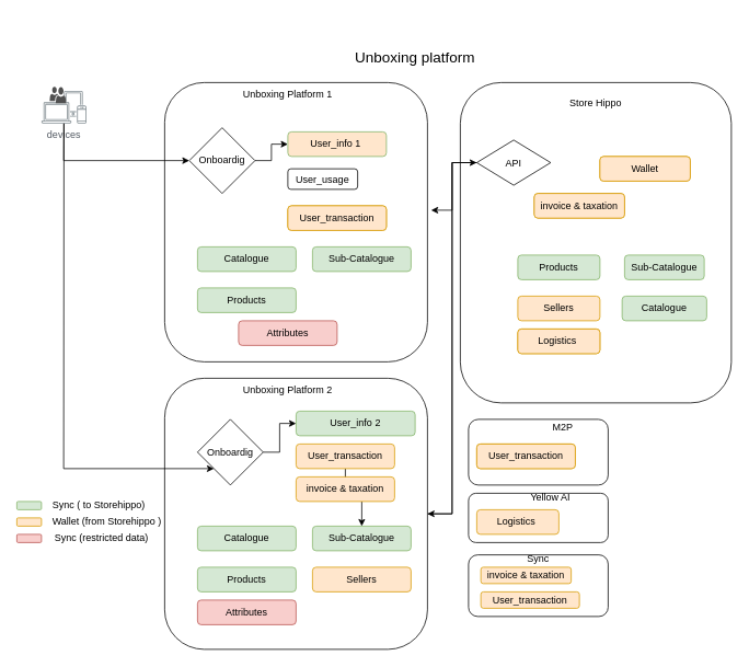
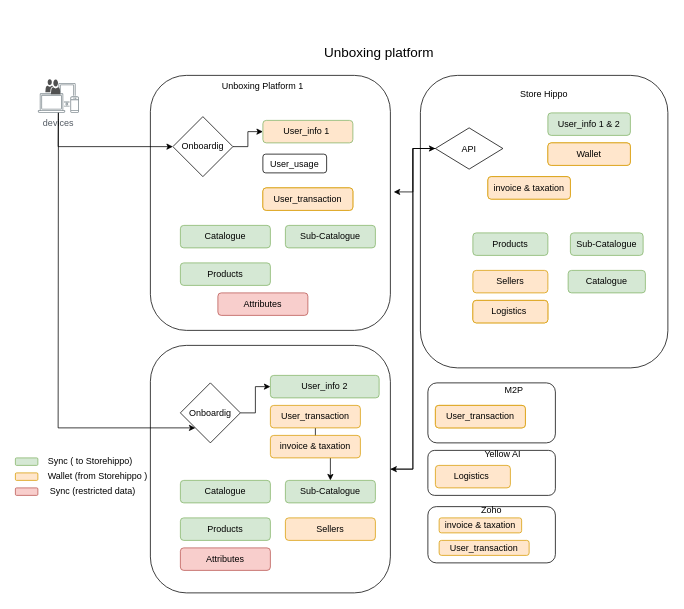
  <mxCell id="0" />
  <mxCell id="1" parent="0" />
  <mxCell id="2" value="" style="rounded=1;whiteSpace=wrap;html=1;" parent="1" vertex="1"><mxGeometry x="570" y="510" width="170" height="80" as="geometry" /></mxCell>
  <mxCell id="3" value="devices" style="sketch=0;outlineConnect=0;gradientColor=none;fontColor=#545B64;strokeColor=none;fillColor=#879196;dashed=0;verticalLabelPosition=bottom;verticalAlign=top;align=center;html=1;fontSize=12;fontStyle=0;aspect=fixed;shape=mxgraph.aws4.illustration_devices;pointerEvents=1" parent="1" vertex="1"><mxGeometry x="50" y="110" width="54.79" height="40" as="geometry" /></mxCell>
  <mxCell id="4" value="" style="rounded=1;whiteSpace=wrap;html=1;" parent="1" vertex="1"><mxGeometry x="200" y="100" width="320" height="340" as="geometry" /></mxCell>
  <mxCell id="5" value="Catalogue" style="rounded=1;whiteSpace=wrap;html=1;fillColor=#d5e8d4;strokeColor=#82b366;" parent="1" vertex="1"><mxGeometry x="240" y="300" width="120" height="30" as="geometry" /></mxCell>
  <mxCell id="6" style="edgeStyle=orthogonalEdgeStyle;rounded=0;orthogonalLoop=1;jettySize=auto;html=1;entryX=0;entryY=0.5;entryDx=0;entryDy=0;" parent="1" source="7" target="22" edge="1"><mxGeometry relative="1" as="geometry" /></mxCell>
  <mxCell id="7" value="Onboardig" style="rhombus;whiteSpace=wrap;html=1;" parent="1" vertex="1"><mxGeometry x="230" y="155" width="80" height="80" as="geometry" /></mxCell>
  <mxCell id="8" value="Unboxing Platform 1" style="text;html=1;strokeColor=none;fillColor=none;align=center;verticalAlign=middle;whiteSpace=wrap;rounded=0;" parent="1" vertex="1"><mxGeometry x="280" y="100" width="140" height="30" as="geometry" /></mxCell>
  <mxCell id="9" value="" style="sketch=0;pointerEvents=1;shadow=0;dashed=0;html=1;strokeColor=none;labelPosition=center;verticalLabelPosition=bottom;verticalAlign=top;align=center;fillColor=#505050;shape=mxgraph.mscae.intune.user_group" parent="1" vertex="1"><mxGeometry y="105" width="20" height="20" as="geometry" x="60" /></mxCell>
  <mxCell id="10" value="User_usage" style="rounded=1;whiteSpace=wrap;html=1;" parent="1" vertex="1"><mxGeometry x="350" y="205" width="85" height="25" as="geometry" /></mxCell>
  <mxCell id="11" value="Products" style="rounded=1;whiteSpace=wrap;html=1;fillColor=#d5e8d4;strokeColor=#82b366;" parent="1" vertex="1"><mxGeometry x="240" y="350" width="120" height="30" as="geometry" /></mxCell>
  <mxCell id="12" value="Sub-Catalogue" style="rounded=1;whiteSpace=wrap;html=1;fillColor=#d5e8d4;strokeColor=#82b366;" parent="1" vertex="1"><mxGeometry x="380" y="300" width="120" height="30" as="geometry" /></mxCell>
  <mxCell id="13" value="Attributes" style="rounded=1;whiteSpace=wrap;html=1;fillColor=#f8cecc;strokeColor=#b85450;" parent="1" vertex="1"><mxGeometry x="290" y="390" width="120" height="30" as="geometry" /></mxCell>
  <mxCell id="14" value="" style="rounded=1;whiteSpace=wrap;html=1;" parent="1" vertex="1"><mxGeometry x="560" y="100" width="330" height="390" as="geometry" /></mxCell>
  <mxCell id="15" value="Store Hippo" style="text;html=1;strokeColor=none;fillColor=none;align=center;verticalAlign=middle;whiteSpace=wrap;rounded=0;" parent="1" vertex="1"><mxGeometry x="690" y="110" width="70" height="30" as="geometry" /></mxCell>
  <mxCell id="16" value="Catalogue" style="rounded=1;whiteSpace=wrap;html=1;fillColor=#d5e8d4;strokeColor=#82b366;" parent="1" vertex="1"><mxGeometry x="757" y="360" width="103" height="30" as="geometry" /></mxCell>
+ <mxCell id="17" value="User_info 1 &amp;amp; 2" style="rounded=1;whiteSpace=wrap;html=1;fillColor=#d5e8d4;strokeColor=#82b366;" parent="1" vertex="1"><mxGeometry x="730" y="150" width="110" height="30" as="geometry" /></mxCell>
  <mxCell id="18" value="Products" style="rounded=1;whiteSpace=wrap;html=1;fillColor=#d5e8d4;strokeColor=#82b366;" parent="1" vertex="1"><mxGeometry x="630" y="310" width="100" height="30" as="geometry" /></mxCell>
  <mxCell id="19" value="Sub-Catalogue" style="rounded=1;whiteSpace=wrap;html=1;fillColor=#d5e8d4;strokeColor=#82b366;" parent="1" vertex="1"><mxGeometry x="760" y="310" width="97" height="30" as="geometry" /></mxCell>
  <mxCell id="20" value="" style="rounded=1;whiteSpace=wrap;html=1;fillColor=#d5e8d4;strokeColor=#82b366;" parent="1" vertex="1"><mxGeometry x="20" y="610" width="30" height="10" as="geometry" /></mxCell>
  <mxCell id="21" value="Sync ( to Storehippo)" style="text;html=1;strokeColor=none;fillColor=none;align=center;verticalAlign=middle;whiteSpace=wrap;rounded=0;" parent="1" vertex="1"><mxGeometry x="50" y="600" width="140" height="30" as="geometry" /></mxCell>
  <mxCell id="22" value="User_info 1&amp;nbsp;" style="rounded=1;whiteSpace=wrap;html=1;fillColor=#ffe6cc;strokeColor=#82b366;" parent="1" vertex="1"><mxGeometry x="350" y="160" width="120" height="30" as="geometry" /></mxCell>
  <mxCell id="23" value="User_transaction" style="rounded=1;whiteSpace=wrap;html=1;fillColor=#ffe6cc;strokeColor=#d79b00;" parent="1" vertex="1"><mxGeometry x="350" y="250" width="120" height="30" as="geometry" /></mxCell>
  <mxCell id="24" style="edgeStyle=orthogonalEdgeStyle;rounded=0;orthogonalLoop=1;jettySize=auto;html=1;entryX=1.014;entryY=0.457;entryDx=0;entryDy=0;entryPerimeter=0;" parent="1" source="26" target="4" edge="1"><mxGeometry relative="1" as="geometry" /></mxCell>
  <mxCell id="25" style="edgeStyle=orthogonalEdgeStyle;rounded=0;orthogonalLoop=1;jettySize=auto;html=1;entryX=1;entryY=0.5;entryDx=0;entryDy=0;" parent="1" source="26" target="34" edge="1"><mxGeometry relative="1" as="geometry" /></mxCell>
  <mxCell id="26" value="API" style="rhombus;whiteSpace=wrap;html=1;" parent="1" vertex="1"><mxGeometry x="580" y="170" width="90" height="55" as="geometry" /></mxCell>
  <mxCell id="27" value="" style="rounded=1;whiteSpace=wrap;html=1;fillColor=#ffe6cc;strokeColor=#d79b00;" parent="1" vertex="1"><mxGeometry x="20" y="630" width="30" height="10" as="geometry" /></mxCell>
  <mxCell id="28" value="Wallet (from Storehippo )" style="text;html=1;strokeColor=none;fillColor=none;align=center;verticalAlign=middle;whiteSpace=wrap;rounded=0;" parent="1" vertex="1"><mxGeometry y="605" width="140" height="60" as="geometry" x="60" /></mxCell>
  <mxCell id="29" value="Wallet" style="rounded=1;whiteSpace=wrap;html=1;fillColor=#ffe6cc;strokeColor=#d79b00;" parent="1" vertex="1"><mxGeometry x="730" y="190" width="110" height="30" as="geometry" /></mxCell>
  <mxCell id="30" value="" style="endArrow=classic;html=1;rounded=0;entryX=0;entryY=0.5;entryDx=0;entryDy=0;" parent="1" source="3" target="7" edge="1"><mxGeometry width="50" height="50" relative="1" as="geometry"><mxPoint x="110" y="280" as="sourcePoint" /><mxPoint x="160" y="230" as="targetPoint" /><Array as="points"><mxPoint x="77" y="195" /></Array></mxGeometry></mxCell>
  <mxCell id="31" value="" style="rounded=1;whiteSpace=wrap;html=1;fillColor=#f8cecc;strokeColor=#b85450;" parent="1" vertex="1"><mxGeometry x="20" y="650" width="30" height="10" as="geometry" /></mxCell>
  <mxCell id="32" value="Sync (restricted data)&amp;nbsp; &amp;nbsp;&amp;nbsp;" style="text;html=1;strokeColor=none;fillColor=none;align=center;verticalAlign=middle;whiteSpace=wrap;rounded=0;" parent="1" vertex="1"><mxGeometry y="640" width="140" height="30" as="geometry" x="60" /></mxCell>
  <mxCell id="33" style="edgeStyle=orthogonalEdgeStyle;rounded=0;orthogonalLoop=1;jettySize=auto;html=1;entryX=0;entryY=0.5;entryDx=0;entryDy=0;" parent="1" source="34" target="26" edge="1"><mxGeometry relative="1" as="geometry" /></mxCell>
  <mxCell id="34" value="" style="rounded=1;whiteSpace=wrap;html=1;" parent="1" vertex="1"><mxGeometry x="200" y="460" width="320" height="330" as="geometry" /></mxCell>
  <mxCell id="35" value="Catalogue" style="rounded=1;whiteSpace=wrap;html=1;fillColor=#d5e8d4;strokeColor=#82b366;" parent="1" vertex="1"><mxGeometry x="240" y="640" width="120" height="30" as="geometry" /></mxCell>
- <mxCell id="36" value="Unboxing Platform 2" style="text;html=1;strokeColor=none;fillColor=none;align=center;verticalAlign=middle;whiteSpace=wrap;rounded=0;" parent="1" vertex="1"><mxGeometry x="280" y="460" width="140" height="30" as="geometry" /></mxCell>
  <mxCell id="37" value="Products" style="rounded=1;whiteSpace=wrap;html=1;fillColor=#d5e8d4;strokeColor=#82b366;" parent="1" vertex="1"><mxGeometry x="240" y="690" width="120" height="30" as="geometry" /></mxCell>
  <mxCell id="38" value="Sub-Catalogue" style="rounded=1;whiteSpace=wrap;html=1;fillColor=#d5e8d4;strokeColor=#82b366;" parent="1" vertex="1"><mxGeometry x="380" y="640" width="120" height="30" as="geometry" /></mxCell>
  <mxCell id="39" value="Attributes" style="rounded=1;whiteSpace=wrap;html=1;fillColor=#f8cecc;strokeColor=#b85450;" parent="1" vertex="1"><mxGeometry x="240" y="730" width="120" height="30" as="geometry" /></mxCell>
  <mxCell id="40" style="edgeStyle=orthogonalEdgeStyle;rounded=0;orthogonalLoop=1;jettySize=auto;html=1;exitX=0.5;exitY=1;exitDx=0;exitDy=0;" parent="1" source="13" target="13" edge="1"><mxGeometry relative="1" as="geometry" /></mxCell>
  <mxCell id="41" style="edgeStyle=orthogonalEdgeStyle;rounded=0;orthogonalLoop=1;jettySize=auto;html=1;entryX=0;entryY=0.5;entryDx=0;entryDy=0;" parent="1" source="42" target="43" edge="1"><mxGeometry relative="1" as="geometry" /></mxCell>
  <mxCell id="42" value="Onboardig" style="rhombus;whiteSpace=wrap;html=1;" parent="1" vertex="1"><mxGeometry x="240" y="510" width="80" height="80" as="geometry" /></mxCell>
  <mxCell id="43" value="User_info 2" style="rounded=1;whiteSpace=wrap;html=1;fillColor=#d5e8d4;strokeColor=#82b366;" parent="1" vertex="1"><mxGeometry x="360" y="500" width="145" height="30" as="geometry" /></mxCell>
  <mxCell id="44" value="" style="edgeStyle=orthogonalEdgeStyle;rounded=0;orthogonalLoop=1;jettySize=auto;html=1;fontSize=24;" edge="1" parent="1" source="45" target="38"><mxGeometry relative="1" as="geometry" /></mxCell>
  <mxCell id="45" value="User_transaction" style="rounded=1;whiteSpace=wrap;html=1;fillColor=#ffe6cc;strokeColor=#d79b00;" parent="1" vertex="1"><mxGeometry x="360" y="540" width="120" height="30" as="geometry" /></mxCell>
  <mxCell id="46" value="" style="endArrow=classic;html=1;rounded=0;entryX=0;entryY=1;entryDx=0;entryDy=0;" parent="1" source="3" target="42" edge="1"><mxGeometry width="50" height="50" relative="1" as="geometry"><mxPoint x="92.4" y="380" as="sourcePoint" /><mxPoint x="142.4" y="330" as="targetPoint" /><Array as="points"><mxPoint x="77" y="570" /></Array></mxGeometry></mxCell>
  <mxCell id="47" value="Sellers" style="rounded=1;whiteSpace=wrap;html=1;fillColor=#ffe6cc;strokeColor=#d79b00;" parent="1" vertex="1"><mxGeometry x="380" y="690" width="120" height="30" as="geometry" /></mxCell>
  <mxCell id="48" value="Sellers" style="rounded=1;whiteSpace=wrap;html=1;fillColor=#ffe6cc;strokeColor=#d79b00;" parent="1" vertex="1"><mxGeometry x="630" y="360" width="100" height="30" as="geometry" /></mxCell>
  <mxCell id="49" value="invoice &amp;amp; taxation" style="rounded=1;whiteSpace=wrap;html=1;fillColor=#ffe6cc;strokeColor=#d79b00;" parent="1" vertex="1"><mxGeometry x="650" y="235" width="110" height="30" as="geometry" /></mxCell>
  <mxCell id="50" value="invoice &amp;amp; taxation" style="rounded=1;whiteSpace=wrap;html=1;fillColor=#ffe6cc;strokeColor=#d79b00;" parent="1" vertex="1"><mxGeometry x="360" y="580" width="120" height="30" as="geometry" /></mxCell>
  <mxCell id="51" value="M2P" style="text;html=1;strokeColor=none;fillColor=none;align=center;verticalAlign=middle;whiteSpace=wrap;rounded=0;" parent="1" vertex="1"><mxGeometry x="630" y="500" width="110" height="40" as="geometry" /></mxCell>
  <mxCell id="52" value="User_transaction" style="rounded=1;whiteSpace=wrap;html=1;fillColor=#ffe6cc;strokeColor=#d79b00;" vertex="1" parent="1"><mxGeometry x="350" y="250" width="120" height="30" as="geometry" /></mxCell>
  <mxCell id="53" value="User_transaction" style="rounded=1;whiteSpace=wrap;html=1;fillColor=#ffe6cc;strokeColor=#d79b00;" vertex="1" parent="1"><mxGeometry x="580" y="540" width="120" height="30" as="geometry" /></mxCell>
  <mxCell id="54" value="Wallet" style="rounded=1;whiteSpace=wrap;html=1;fillColor=#ffe6cc;strokeColor=#d79b00;" vertex="1" parent="1"><mxGeometry x="730" y="190" width="110" height="30" as="geometry" /></mxCell>
  <mxCell id="55" value="Logistics&amp;nbsp;" style="rounded=1;whiteSpace=wrap;html=1;fillColor=#ffe6cc;strokeColor=#d79b00;" vertex="1" parent="1"><mxGeometry x="630" y="400" width="100" height="30" as="geometry" /></mxCell>
  <mxCell id="56" value="" style="rounded=1;whiteSpace=wrap;html=1;" vertex="1" parent="1"><mxGeometry x="570" y="600" width="170" height="60" as="geometry" /></mxCell>
  <mxCell id="57" value="Yellow AI" style="text;html=1;strokeColor=none;fillColor=none;align=center;verticalAlign=middle;whiteSpace=wrap;rounded=0;rotation=0;" vertex="1" parent="1"><mxGeometry x="640" y="580" width="60" height="50" as="geometry" /></mxCell>
  <mxCell id="58" value="Logistics&amp;nbsp;" style="rounded=1;whiteSpace=wrap;html=1;fillColor=#ffe6cc;strokeColor=#d79b00;" vertex="1" parent="1"><mxGeometry x="630" y="400" width="100" height="30" as="geometry" /></mxCell>
  <mxCell id="59" value="Logistics&amp;nbsp;" style="rounded=1;whiteSpace=wrap;html=1;fillColor=#ffe6cc;strokeColor=#d79b00;movable=1;resizable=1;rotatable=1;deletable=1;editable=1;connectable=1;" vertex="1" parent="1"><mxGeometry x="580" y="620" width="100" height="30" as="geometry" /></mxCell>
  <mxCell id="60" value="" style="rounded=1;whiteSpace=wrap;html=1;" vertex="1" parent="1"><mxGeometry x="570" y="675" width="170" height="75" as="geometry" /></mxCell>
- <mxCell id="61" value="Sync" style="text;html=1;strokeColor=none;fillColor=none;align=center;verticalAlign=middle;whiteSpace=wrap;rounded=0;" vertex="1" parent="1"><mxGeometry x="625" y="630" width="60" height="100" as="geometry" /></mxCell>
+ <mxCell id="61" value="Zoho" style="text;html=1;strokeColor=none;fillColor=none;align=center;verticalAlign=middle;whiteSpace=wrap;rounded=0;" vertex="1" parent="1"><mxGeometry x="625" y="630" width="60" height="100" as="geometry" /></mxCell>
  <mxCell id="62" value="invoice &amp;amp; taxation" style="rounded=1;whiteSpace=wrap;html=1;fillColor=#ffe6cc;strokeColor=#d79b00;" vertex="1" parent="1"><mxGeometry x="650" y="235" width="110" height="30" as="geometry" /></mxCell>
  <mxCell id="63" value="invoice &amp;amp; taxation" style="rounded=1;whiteSpace=wrap;html=1;fillColor=#ffe6cc;strokeColor=#d79b00;" vertex="1" parent="1"><mxGeometry x="585" y="690" width="110" height="20" as="geometry" /></mxCell>
  <mxCell id="64" value="User_transaction" style="rounded=1;whiteSpace=wrap;html=1;fillColor=#ffe6cc;strokeColor=#d79b00;" vertex="1" parent="1"><mxGeometry x="580" y="540" width="120" height="30" as="geometry" /></mxCell>
  <mxCell id="65" value="User_transaction" style="rounded=1;whiteSpace=wrap;html=1;fillColor=#ffe6cc;strokeColor=#d79b00;arcSize=16;" vertex="1" parent="1"><mxGeometry x="585" y="720" width="120" height="20" as="geometry" /></mxCell>
  <mxCell id="66" value="&lt;font style=&quot;font-size: 18px;&quot;&gt;Unboxing platform&lt;/font&gt;" style="text;html=1;strokeColor=none;fillColor=none;align=center;verticalAlign=middle;whiteSpace=wrap;rounded=0;" vertex="1" parent="1"><mxGeometry x="310" y="20" width="390" height="100" as="geometry" /></mxCell>
